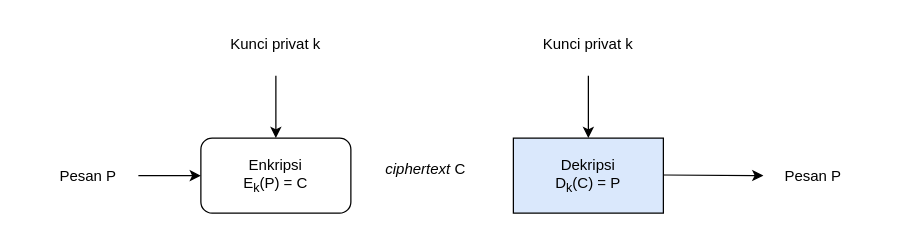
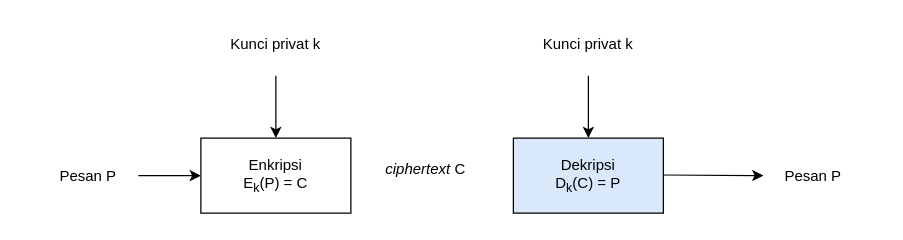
  <mxCell id="0" />
  <mxCell id="1" parent="0" />
- <mxCell id="2" value="Enkripsi&lt;br&gt;E&lt;sub&gt;k&lt;/sub&gt;(P) = C" style="whiteSpace=wrap;html=1;rounded=1;" vertex="1" parent="1"><mxGeometry x="160" y="110" width="120" height="60" as="geometry" /></mxCell>
+ <mxCell id="2" value="Enkripsi&lt;br&gt;E&lt;sub&gt;k&lt;/sub&gt;(P) = C" style="rounded=0;whiteSpace=wrap;html=1;" vertex="1" parent="1"><mxGeometry x="160" y="110" width="120" height="60" as="geometry" /></mxCell>
  <mxCell id="3" value="Dekripsi&lt;br&gt;D&lt;sub&gt;k&lt;/sub&gt;(C) = P" style="rounded=0;whiteSpace=wrap;html=1;fillColor=#dae8fc;" vertex="1" parent="1"><mxGeometry x="410" y="110" width="120" height="60" as="geometry" /></mxCell>
  <mxCell id="4" value="" style="endArrow=classic;html=1;rounded=0;entryX=0.5;entryY=0;entryDx=0;entryDy=0;" edge="1" parent="1" target="2"><mxGeometry width="50" height="50" relative="1" as="geometry"><mxPoint x="220" y="60" as="sourcePoint" /><mxPoint x="360" y="140" as="targetPoint" /></mxGeometry></mxCell>
  <mxCell id="5" value="" style="endArrow=classic;html=1;rounded=0;entryX=0.5;entryY=0;entryDx=0;entryDy=0;" edge="1" parent="1" target="3"><mxGeometry width="50" height="50" relative="1" as="geometry"><mxPoint x="470" y="60" as="sourcePoint" /><mxPoint x="390" y="100" as="targetPoint" /></mxGeometry></mxCell>
  <mxCell id="6" value="" style="endArrow=classic;html=1;rounded=0;entryX=0;entryY=0.5;entryDx=0;entryDy=0;" edge="1" parent="1" target="2"><mxGeometry width="50" height="50" relative="1" as="geometry"><mxPoint x="110" y="140" as="sourcePoint" /><mxPoint x="360" y="140" as="targetPoint" /></mxGeometry></mxCell>
  <mxCell id="7" value="" style="endArrow=classic;html=1;rounded=0;" edge="1" parent="1"><mxGeometry width="50" height="50" relative="1" as="geometry"><mxPoint x="530" y="139.5" as="sourcePoint" /><mxPoint x="610" y="140" as="targetPoint" /></mxGeometry></mxCell>
  <mxCell id="8" value="Kunci privat k" style="text;html=1;strokeColor=none;fillColor=none;align=center;verticalAlign=middle;whiteSpace=wrap;rounded=0;" vertex="1" parent="1"><mxGeometry x="170" y="20" width="100" height="30" as="geometry" /></mxCell>
  <mxCell id="9" value="Kunci privat k" style="text;html=1;strokeColor=none;fillColor=none;align=center;verticalAlign=middle;whiteSpace=wrap;rounded=0;" vertex="1" parent="1"><mxGeometry x="420" y="20" width="100" height="30" as="geometry" /></mxCell>
  <mxCell id="10" value="Pesan P" style="text;html=1;strokeColor=none;fillColor=none;align=center;verticalAlign=middle;whiteSpace=wrap;rounded=0;" vertex="1" parent="1"><mxGeometry x="20" y="126" width="100" height="30" as="geometry" /></mxCell>
  <mxCell id="11" value="Pesan P" style="text;html=1;strokeColor=none;fillColor=none;align=center;verticalAlign=middle;whiteSpace=wrap;rounded=0;" vertex="1" parent="1"><mxGeometry x="600" y="126" width="100" height="30" as="geometry" /></mxCell>
  <mxCell id="12" value="&lt;i&gt;ciphertext &lt;/i&gt;C" style="text;html=1;strokeColor=none;fillColor=none;align=center;verticalAlign=middle;whiteSpace=wrap;rounded=0;" vertex="1" parent="1"><mxGeometry x="290" y="120" width="100" height="30" as="geometry" /></mxCell>
